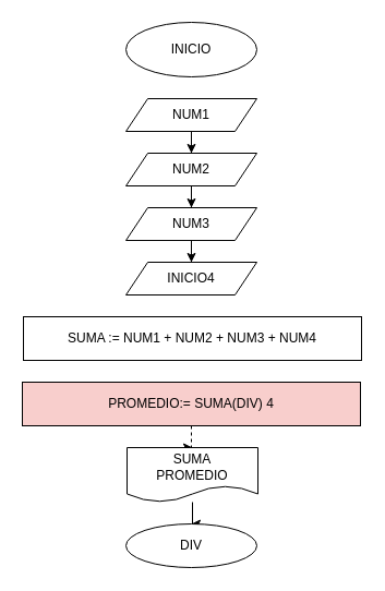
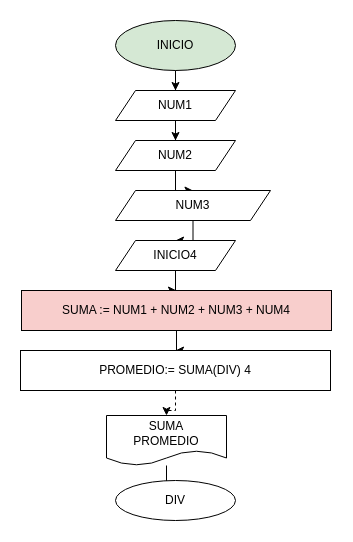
  <mxCell id="0" />
  <mxCell id="1" parent="0" />
- <mxCell id="3" value="INICIO" style="ellipse;whiteSpace=wrap;html=1;" vertex="1" parent="1"><mxGeometry x="115" y="20" width="120" height="50" as="geometry" /></mxCell>
+ <mxCell id="2" value="" style="edgeStyle=orthogonalEdgeStyle;rounded=0;orthogonalLoop=1;jettySize=auto;html=1;" edge="1" parent="1" source="3" target="5"><mxGeometry relative="1" as="geometry" /></mxCell>
+ <mxCell id="3" value="INICIO" style="ellipse;whiteSpace=wrap;html=1;fillColor=#d5e8d4;" vertex="1" parent="1"><mxGeometry x="115" y="20" width="120" height="50" as="geometry" /></mxCell>
  <mxCell id="4" value="" style="edgeStyle=orthogonalEdgeStyle;rounded=0;orthogonalLoop=1;jettySize=auto;html=1;" edge="1" parent="1" source="5" target="7"><mxGeometry relative="1" as="geometry" /></mxCell>
  <mxCell id="5" value="NUM1" style="shape=parallelogram;perimeter=parallelogramPerimeter;whiteSpace=wrap;html=1;fixedSize=1;" vertex="1" parent="1"><mxGeometry x="115" y="90" width="120" height="30" as="geometry" /></mxCell>
  <mxCell id="6" value="" style="edgeStyle=orthogonalEdgeStyle;rounded=0;orthogonalLoop=1;jettySize=auto;html=1;" edge="1" parent="1" source="7" target="9"><mxGeometry relative="1" as="geometry" /></mxCell>
  <mxCell id="7" value="NUM2" style="shape=parallelogram;perimeter=parallelogramPerimeter;whiteSpace=wrap;html=1;fixedSize=1;" vertex="1" parent="1"><mxGeometry x="115" y="140" width="120" height="30" as="geometry" /></mxCell>
  <mxCell id="8" value="" style="edgeStyle=orthogonalEdgeStyle;rounded=0;orthogonalLoop=1;jettySize=auto;html=1;" edge="1" parent="1" source="9" target="11"><mxGeometry relative="1" as="geometry" /></mxCell>
- <mxCell id="9" value="NUM3" style="shape=parallelogram;perimeter=parallelogramPerimeter;whiteSpace=wrap;html=1;fixedSize=1;" vertex="1" parent="1"><mxGeometry x="115" y="190" width="120" height="30" as="geometry" /></mxCell>
+ <mxCell id="9" value="NUM3" style="shape=parallelogram;perimeter=parallelogramPerimeter;whiteSpace=wrap;html=1;fixedSize=1;" vertex="1" parent="1"><mxGeometry x="115" y="190" width="155" height="30" as="geometry" /></mxCell>
+ <mxCell id="10" value="" style="edgeStyle=orthogonalEdgeStyle;rounded=0;orthogonalLoop=1;jettySize=auto;html=1;" edge="1" parent="1" source="11" target="13"><mxGeometry relative="1" as="geometry" /></mxCell>
  <mxCell id="11" value="INICIO4" style="shape=parallelogram;perimeter=parallelogramPerimeter;whiteSpace=wrap;html=1;fixedSize=1;" vertex="1" parent="1"><mxGeometry x="115" y="240" width="120" height="30" as="geometry" /></mxCell>
- <mxCell id="13" value="SUMA := NUM1 + NUM2 + NUM3 + NUM4" style="rounded=0;whiteSpace=wrap;html=1;" vertex="1" parent="1"><mxGeometry x="21" y="290" width="310" height="40" as="geometry" /></mxCell>
+ <mxCell id="12" value="" style="edgeStyle=orthogonalEdgeStyle;rounded=0;orthogonalLoop=1;jettySize=auto;html=1;" edge="1" parent="1" source="13" target="15"><mxGeometry relative="1" as="geometry" /></mxCell>
+ <mxCell id="13" value="SUMA := NUM1 + NUM2 + NUM3 + NUM4" style="rounded=0;whiteSpace=wrap;html=1;fillColor=#f8cecc;" vertex="1" parent="1"><mxGeometry x="21" y="290" width="310" height="40" as="geometry" /></mxCell>
  <mxCell id="14" value="" style="edgeStyle=orthogonalEdgeStyle;rounded=0;orthogonalLoop=1;jettySize=auto;html=1;dashed=1;" edge="1" parent="1" source="15" target="17"><mxGeometry relative="1" as="geometry" /></mxCell>
- <mxCell id="15" value="PROMEDIO:= SUMA(DIV) 4" style="rounded=0;whiteSpace=wrap;html=1;fillColor=#f8cecc;" vertex="1" parent="1"><mxGeometry x="20" y="350" width="310" height="40" as="geometry" /></mxCell>
+ <mxCell id="15" value="PROMEDIO:= SUMA(DIV) 4" style="rounded=0;whiteSpace=wrap;html=1;" vertex="1" parent="1"><mxGeometry x="20" y="350" width="310" height="40" as="geometry" /></mxCell>
  <mxCell id="16" value="" style="edgeStyle=orthogonalEdgeStyle;rounded=0;orthogonalLoop=1;jettySize=auto;html=1;" edge="1" parent="1" source="17" target="18"><mxGeometry relative="1" as="geometry" /></mxCell>
- <mxCell id="17" value="SUMA&lt;div&gt;PROMEDIO&lt;/div&gt;" style="shape=document;whiteSpace=wrap;html=1;boundedLbl=1;" vertex="1" parent="1"><mxGeometry x="116" y="410" width="120" height="50" as="geometry" /></mxCell>
+ <mxCell id="17" value="SUMA&lt;div&gt;PROMEDIO&lt;/div&gt;" style="shape=document;whiteSpace=wrap;html=1;boundedLbl=1;" vertex="1" parent="1"><mxGeometry x="106" y="415" width="120" height="50" as="geometry" /></mxCell>
  <mxCell id="18" value="DIV" style="ellipse;whiteSpace=wrap;html=1;" vertex="1" parent="1"><mxGeometry x="115" y="480" width="120" height="40" as="geometry" /></mxCell>
